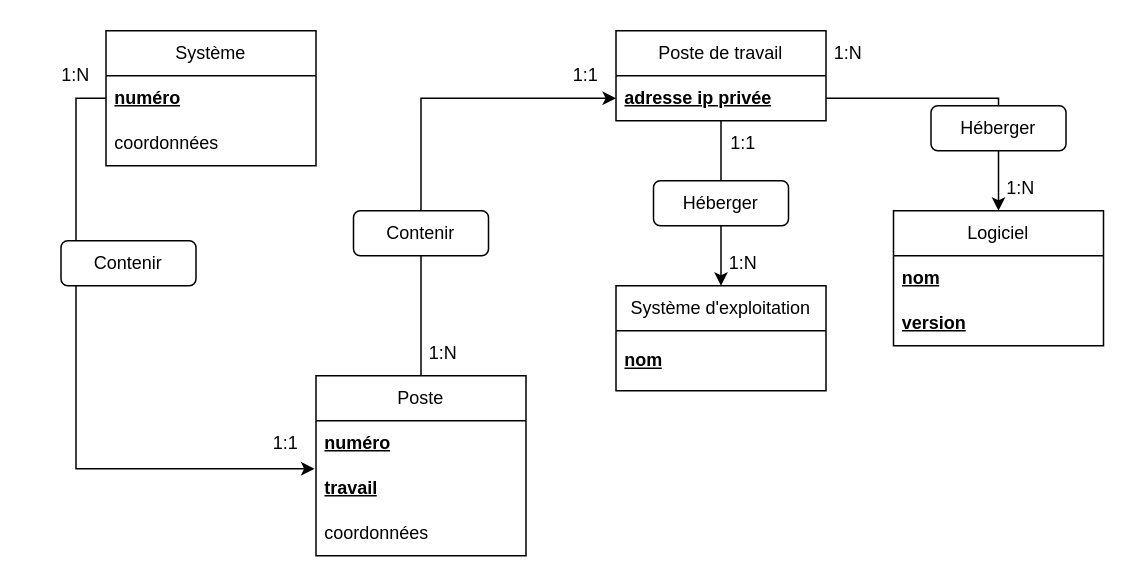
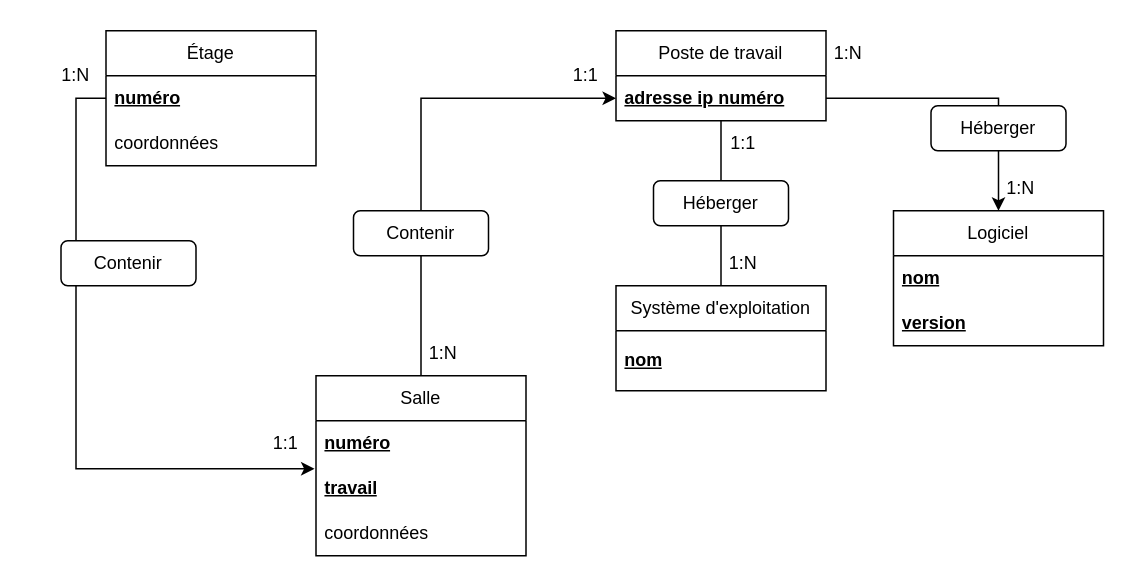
  <mxCell id="0" />
  <mxCell id="1" parent="0" />
- <mxCell id="2" value="Système" style="swimlane;fontStyle=0;childLayout=stackLayout;horizontal=1;startSize=30;horizontalStack=0;resizeParent=1;resizeParentMax=0;resizeLast=0;collapsible=1;marginBottom=0;whiteSpace=wrap;html=1;" vertex="1" parent="1"><mxGeometry x="70" y="20" width="140" height="90" as="geometry" /></mxCell>
+ <mxCell id="2" value="Étage" style="swimlane;fontStyle=0;childLayout=stackLayout;horizontal=1;startSize=30;horizontalStack=0;resizeParent=1;resizeParentMax=0;resizeLast=0;collapsible=1;marginBottom=0;whiteSpace=wrap;html=1;" vertex="1" parent="1"><mxGeometry x="70" y="20" width="140" height="90" as="geometry" /></mxCell>
  <mxCell id="3" value="&lt;b&gt;&lt;u&gt;numéro&lt;/u&gt;&lt;/b&gt;" style="text;strokeColor=none;fillColor=none;align=left;verticalAlign=middle;spacingLeft=4;spacingRight=4;overflow=hidden;points=[[0,0.5],[1,0.5]];portConstraint=eastwest;rotatable=0;whiteSpace=wrap;html=1;" vertex="1" parent="2"><mxGeometry y="30" width="140" height="30" as="geometry" /></mxCell>
  <mxCell id="4" value="coordonnées" style="text;strokeColor=none;fillColor=none;align=left;verticalAlign=middle;spacingLeft=4;spacingRight=4;overflow=hidden;points=[[0,0.5],[1,0.5]];portConstraint=eastwest;rotatable=0;whiteSpace=wrap;html=1;" vertex="1" parent="2"><mxGeometry y="60" width="140" height="30" as="geometry" /></mxCell>
  <mxCell id="5" value="Système d'exploitation" style="swimlane;fontStyle=0;childLayout=stackLayout;horizontal=1;startSize=30;horizontalStack=0;resizeParent=1;resizeParentMax=0;resizeLast=0;collapsible=1;marginBottom=0;whiteSpace=wrap;html=1;" vertex="1" parent="1"><mxGeometry x="410" y="190" width="140" height="70" as="geometry" /></mxCell>
  <mxCell id="6" value="&lt;div&gt;nom&lt;/div&gt;" style="text;strokeColor=none;fillColor=none;align=left;verticalAlign=middle;spacingLeft=4;spacingRight=4;overflow=hidden;points=[[0,0.5],[1,0.5]];portConstraint=eastwest;rotatable=0;whiteSpace=wrap;html=1;fontStyle=5" vertex="1" parent="5"><mxGeometry y="30" width="140" height="40" as="geometry" /></mxCell>
  <mxCell id="7" style="edgeStyle=orthogonalEdgeStyle;rounded=0;orthogonalLoop=1;jettySize=auto;html=1;entryX=0.5;entryY=0;entryDx=0;entryDy=0;exitX=1;exitY=0.5;exitDx=0;exitDy=0;" edge="1" parent="1" source="10" target="11"><mxGeometry relative="1" as="geometry"><mxPoint x="665" y="80" as="sourcePoint" /></mxGeometry></mxCell>
- <mxCell id="8" style="edgeStyle=orthogonalEdgeStyle;rounded=0;orthogonalLoop=1;jettySize=auto;html=1;entryX=0.5;entryY=0;entryDx=0;entryDy=0;" edge="1" parent="1" source="9" target="5"><mxGeometry relative="1" as="geometry" /></mxCell>
+ <mxCell id="8" style="edgeStyle=orthogonalEdgeStyle;rounded=0;orthogonalLoop=1;jettySize=auto;html=1;entryX=0.5;entryY=0;entryDx=0;entryDy=0;endArrow=none;" edge="1" parent="1" source="9" target="5"><mxGeometry relative="1" as="geometry" /></mxCell>
  <mxCell id="9" value="Poste de travail" style="swimlane;fontStyle=0;childLayout=stackLayout;horizontal=1;startSize=30;horizontalStack=0;resizeParent=1;resizeParentMax=0;resizeLast=0;collapsible=1;marginBottom=0;whiteSpace=wrap;html=1;" vertex="1" parent="1"><mxGeometry x="410" y="20" width="140" height="60" as="geometry" /></mxCell>
- <mxCell id="10" value="&lt;b&gt;&lt;u&gt;adresse ip privée&lt;/u&gt;&lt;/b&gt;" style="text;strokeColor=none;fillColor=none;align=left;verticalAlign=middle;spacingLeft=4;spacingRight=4;overflow=hidden;points=[[0,0.5],[1,0.5]];portConstraint=eastwest;rotatable=0;whiteSpace=wrap;html=1;" vertex="1" parent="9"><mxGeometry y="30" width="140" height="30" as="geometry" /></mxCell>
+ <mxCell id="10" value="&lt;b&gt;&lt;u&gt;adresse ip numéro&lt;/u&gt;&lt;/b&gt;" style="text;strokeColor=none;fillColor=none;align=left;verticalAlign=middle;spacingLeft=4;spacingRight=4;overflow=hidden;points=[[0,0.5],[1,0.5]];portConstraint=eastwest;rotatable=0;whiteSpace=wrap;html=1;" vertex="1" parent="9"><mxGeometry y="30" width="140" height="30" as="geometry" /></mxCell>
  <mxCell id="11" value="Logiciel" style="swimlane;fontStyle=0;childLayout=stackLayout;horizontal=1;startSize=30;horizontalStack=0;resizeParent=1;resizeParentMax=0;resizeLast=0;collapsible=1;marginBottom=0;whiteSpace=wrap;html=1;" vertex="1" parent="1"><mxGeometry x="595" y="140" width="140" height="90" as="geometry" /></mxCell>
  <mxCell id="12" value="&lt;b&gt;&lt;u&gt;nom&lt;/u&gt;&lt;/b&gt;" style="text;strokeColor=none;fillColor=none;align=left;verticalAlign=middle;spacingLeft=4;spacingRight=4;overflow=hidden;points=[[0,0.5],[1,0.5]];portConstraint=eastwest;rotatable=0;whiteSpace=wrap;html=1;" vertex="1" parent="11"><mxGeometry y="30" width="140" height="30" as="geometry" /></mxCell>
  <mxCell id="13" value="&lt;b&gt;&lt;u&gt;version&lt;/u&gt;&lt;/b&gt;" style="text;strokeColor=none;fillColor=none;align=left;verticalAlign=middle;spacingLeft=4;spacingRight=4;overflow=hidden;points=[[0,0.5],[1,0.5]];portConstraint=eastwest;rotatable=0;whiteSpace=wrap;html=1;" vertex="1" parent="11"><mxGeometry y="60" width="140" height="30" as="geometry" /></mxCell>
- <mxCell id="14" value="Poste" style="swimlane;fontStyle=0;childLayout=stackLayout;horizontal=1;startSize=30;horizontalStack=0;resizeParent=1;resizeParentMax=0;resizeLast=0;collapsible=1;marginBottom=0;whiteSpace=wrap;html=1;" vertex="1" parent="1"><mxGeometry x="210" y="250" width="140" height="120" as="geometry" /></mxCell>
+ <mxCell id="14" value="Salle" style="swimlane;fontStyle=0;childLayout=stackLayout;horizontal=1;startSize=30;horizontalStack=0;resizeParent=1;resizeParentMax=0;resizeLast=0;collapsible=1;marginBottom=0;whiteSpace=wrap;html=1;" vertex="1" parent="1"><mxGeometry x="210" y="250" width="140" height="120" as="geometry" /></mxCell>
  <mxCell id="15" value="&lt;b&gt;&lt;u&gt;numéro&lt;/u&gt;&lt;/b&gt;" style="text;strokeColor=none;fillColor=none;align=left;verticalAlign=middle;spacingLeft=4;spacingRight=4;overflow=hidden;points=[[0,0.5],[1,0.5]];portConstraint=eastwest;rotatable=0;whiteSpace=wrap;html=1;" vertex="1" parent="14"><mxGeometry y="30" width="140" height="30" as="geometry" /></mxCell>
  <mxCell id="16" value="&lt;b&gt;&lt;u&gt;travail&lt;/u&gt;&lt;/b&gt;" style="text;strokeColor=none;fillColor=none;align=left;verticalAlign=middle;spacingLeft=4;spacingRight=4;overflow=hidden;points=[[0,0.5],[1,0.5]];portConstraint=eastwest;rotatable=0;whiteSpace=wrap;html=1;" vertex="1" parent="14"><mxGeometry y="60" width="140" height="30" as="geometry" /></mxCell>
  <mxCell id="17" value="coordonnées" style="text;strokeColor=none;fillColor=none;align=left;verticalAlign=middle;spacingLeft=4;spacingRight=4;overflow=hidden;points=[[0,0.5],[1,0.5]];portConstraint=eastwest;rotatable=0;whiteSpace=wrap;html=1;" vertex="1" parent="14"><mxGeometry y="90" width="140" height="30" as="geometry" /></mxCell>
  <mxCell id="18" value="1:N" style="text;html=1;align=center;verticalAlign=middle;whiteSpace=wrap;rounded=0;" vertex="1" parent="1"><mxGeometry x="535" y="20" width="60" height="30" as="geometry" /></mxCell>
  <mxCell id="19" value="1:N" style="text;html=1;align=center;verticalAlign=middle;whiteSpace=wrap;rounded=0;" vertex="1" parent="1"><mxGeometry x="650" y="110" width="60" height="30" as="geometry" /></mxCell>
  <mxCell id="20" style="edgeStyle=orthogonalEdgeStyle;rounded=0;orthogonalLoop=1;jettySize=auto;html=1;entryX=-0.007;entryY=0.067;entryDx=0;entryDy=0;entryPerimeter=0;exitX=0;exitY=0.5;exitDx=0;exitDy=0;" edge="1" parent="1" source="3" target="16"><mxGeometry relative="1" as="geometry"><mxPoint x="90" y="53" as="sourcePoint" /><mxPoint x="263.98" y="300" as="targetPoint" /></mxGeometry></mxCell>
  <mxCell id="21" value="Contenir" style="rounded=1;whiteSpace=wrap;html=1;" vertex="1" parent="1"><mxGeometry x="40" y="160" width="90" height="30" as="geometry" /></mxCell>
  <mxCell id="22" style="edgeStyle=orthogonalEdgeStyle;rounded=0;orthogonalLoop=1;jettySize=auto;html=1;entryX=0;entryY=0.5;entryDx=0;entryDy=0;" edge="1" parent="1" source="14" target="10"><mxGeometry relative="1" as="geometry"><mxPoint x="270" y="-10" as="targetPoint" /></mxGeometry></mxCell>
  <mxCell id="23" value="Contenir" style="rounded=1;whiteSpace=wrap;html=1;" vertex="1" parent="1"><mxGeometry x="235" y="140" width="90" height="30" as="geometry" /></mxCell>
  <mxCell id="24" value="Héberger" style="rounded=1;whiteSpace=wrap;html=1;" vertex="1" parent="1"><mxGeometry x="435" y="120" width="90" height="30" as="geometry" /></mxCell>
  <mxCell id="25" value="Héberger" style="rounded=1;whiteSpace=wrap;html=1;" vertex="1" parent="1"><mxGeometry x="620" y="70" width="90" height="30" as="geometry" /></mxCell>
  <mxCell id="26" value="1:N" style="text;html=1;align=center;verticalAlign=middle;whiteSpace=wrap;rounded=0;" vertex="1" parent="1"><mxGeometry x="20" y="35" width="60" height="30" as="geometry" /></mxCell>
  <mxCell id="27" value="1:1" style="text;html=1;align=center;verticalAlign=middle;whiteSpace=wrap;rounded=0;" vertex="1" parent="1"><mxGeometry x="160" y="280" width="60" height="30" as="geometry" /></mxCell>
  <mxCell id="28" value="1:N" style="text;html=1;align=center;verticalAlign=middle;whiteSpace=wrap;rounded=0;" vertex="1" parent="1"><mxGeometry x="265" y="220" width="60" height="30" as="geometry" /></mxCell>
  <mxCell id="29" value="1:1" style="text;html=1;align=center;verticalAlign=middle;whiteSpace=wrap;rounded=0;" vertex="1" parent="1"><mxGeometry x="465" y="80" width="60" height="30" as="geometry" /></mxCell>
  <mxCell id="30" value="1:N" style="text;html=1;align=center;verticalAlign=middle;whiteSpace=wrap;rounded=0;" vertex="1" parent="1"><mxGeometry x="465" y="160" width="60" height="30" as="geometry" /></mxCell>
  <mxCell id="31" value="1:1" style="text;html=1;align=center;verticalAlign=middle;whiteSpace=wrap;rounded=0;" vertex="1" parent="1"><mxGeometry x="360" y="35" width="60" height="30" as="geometry" /></mxCell>
